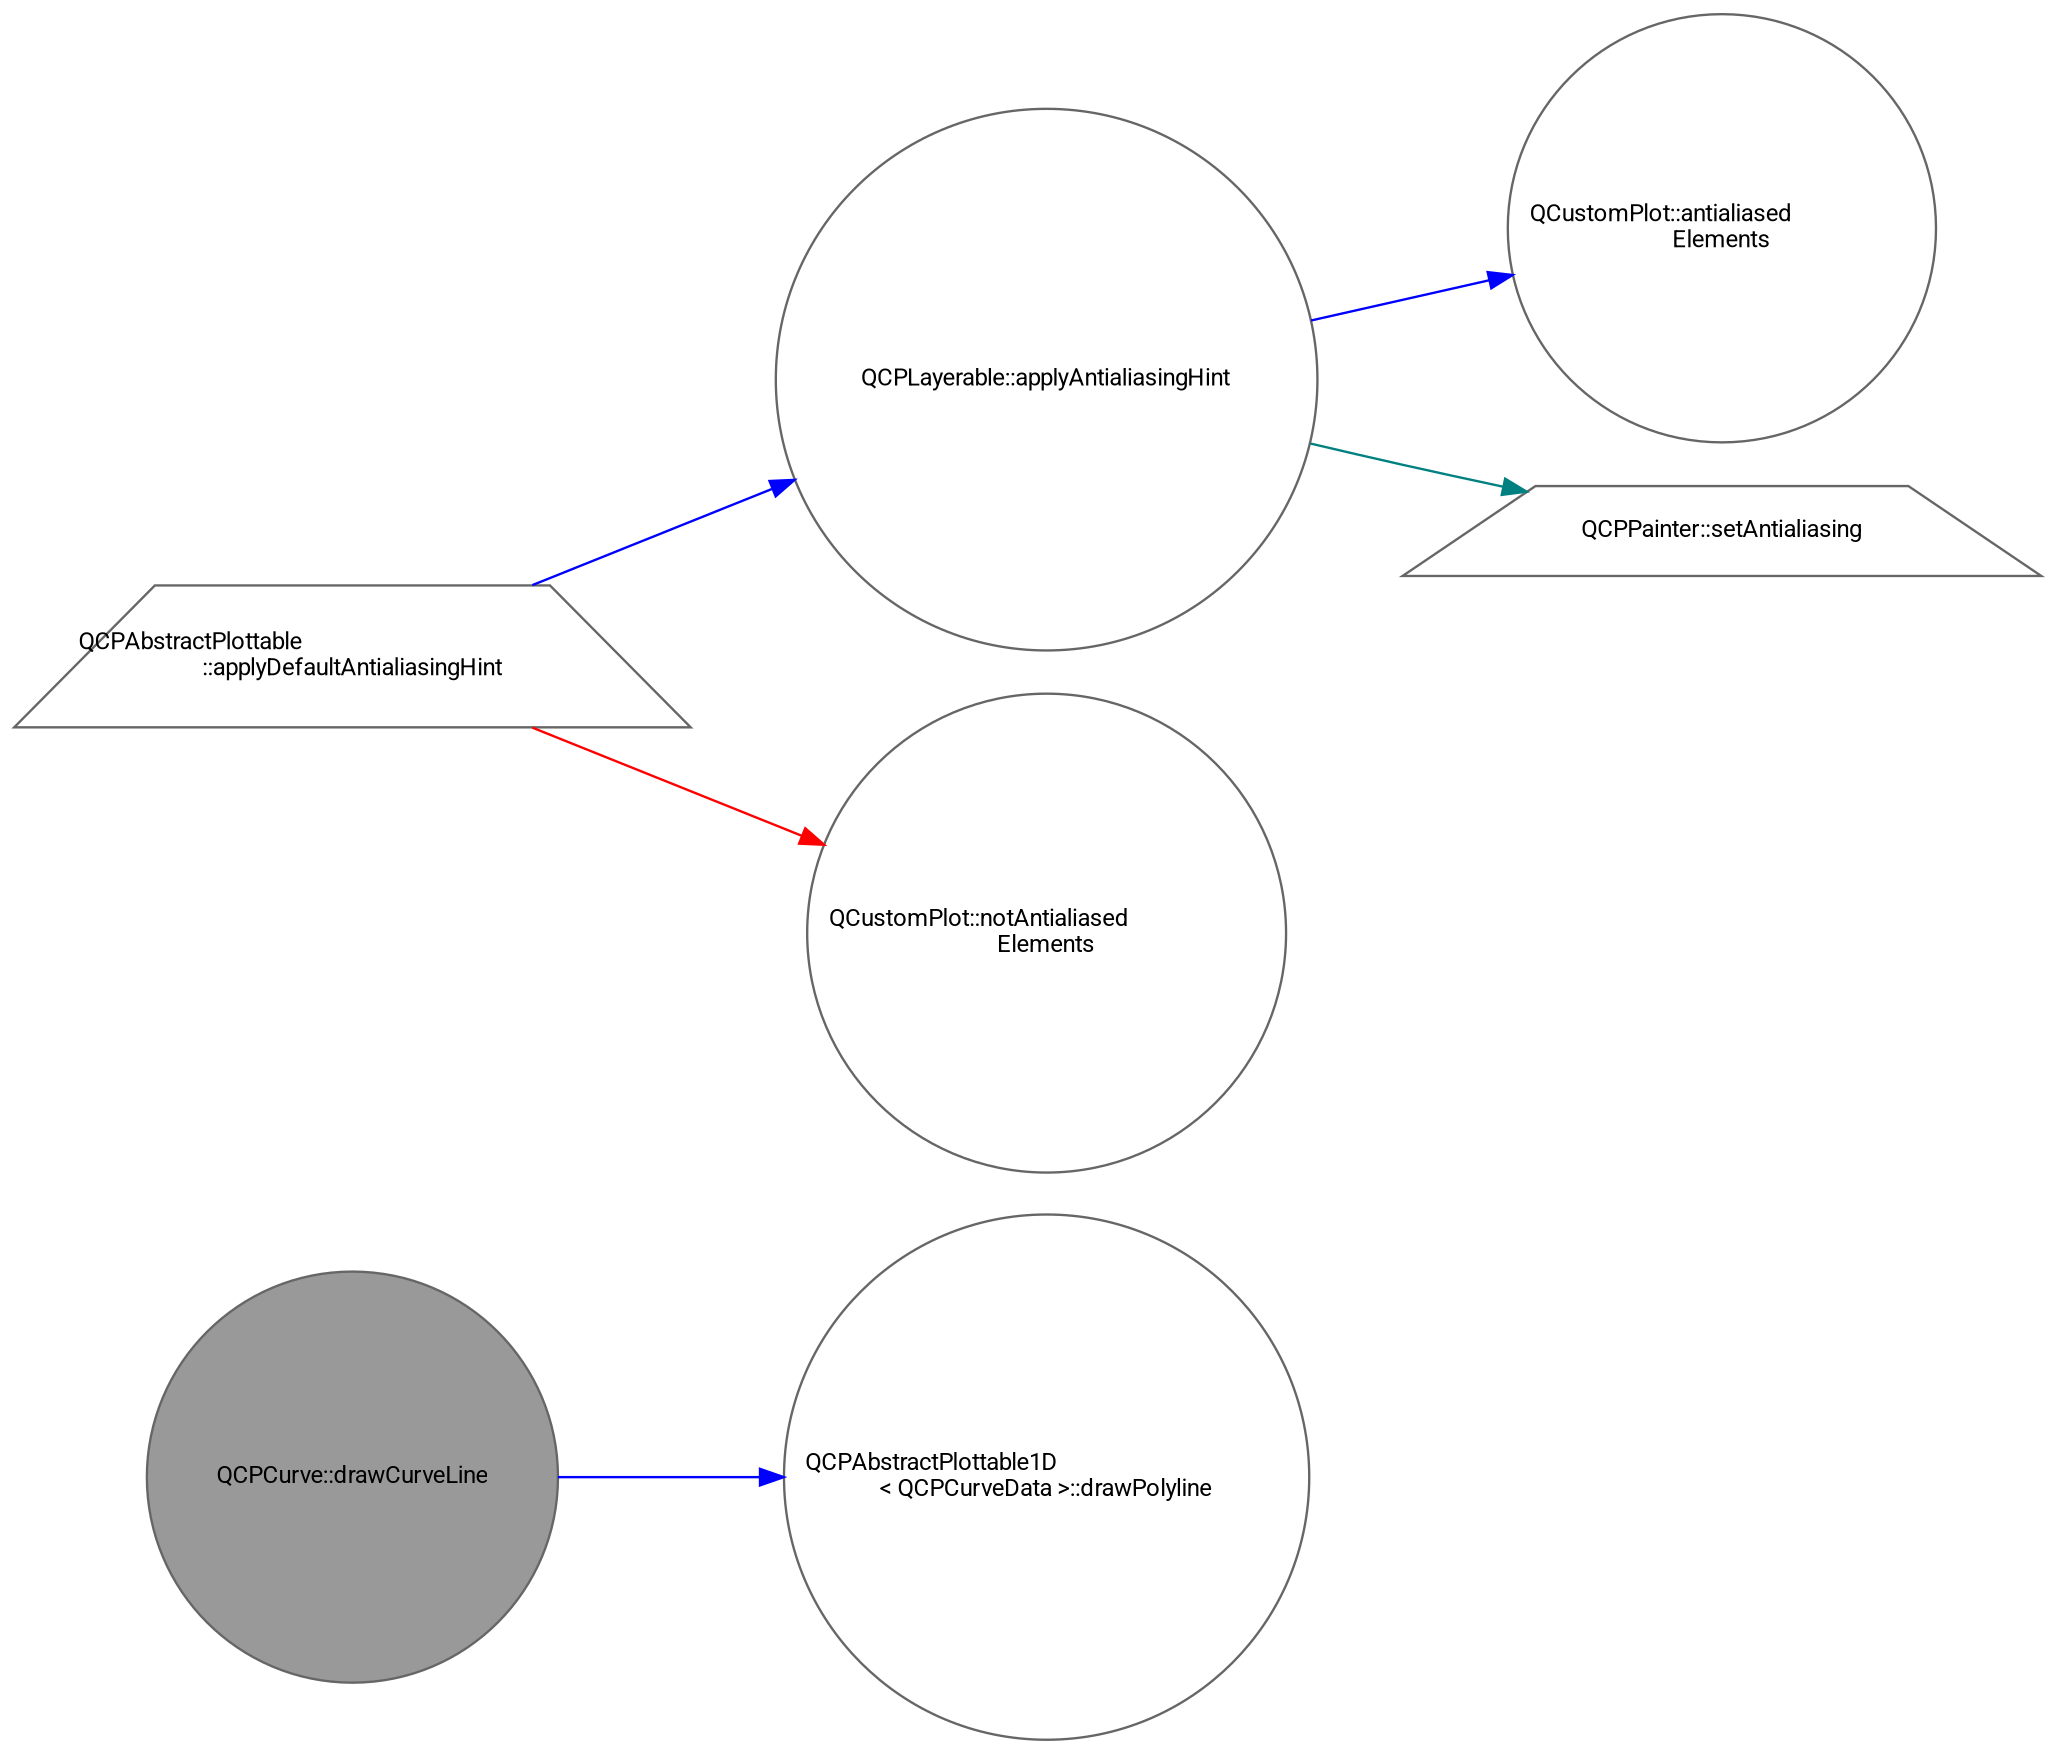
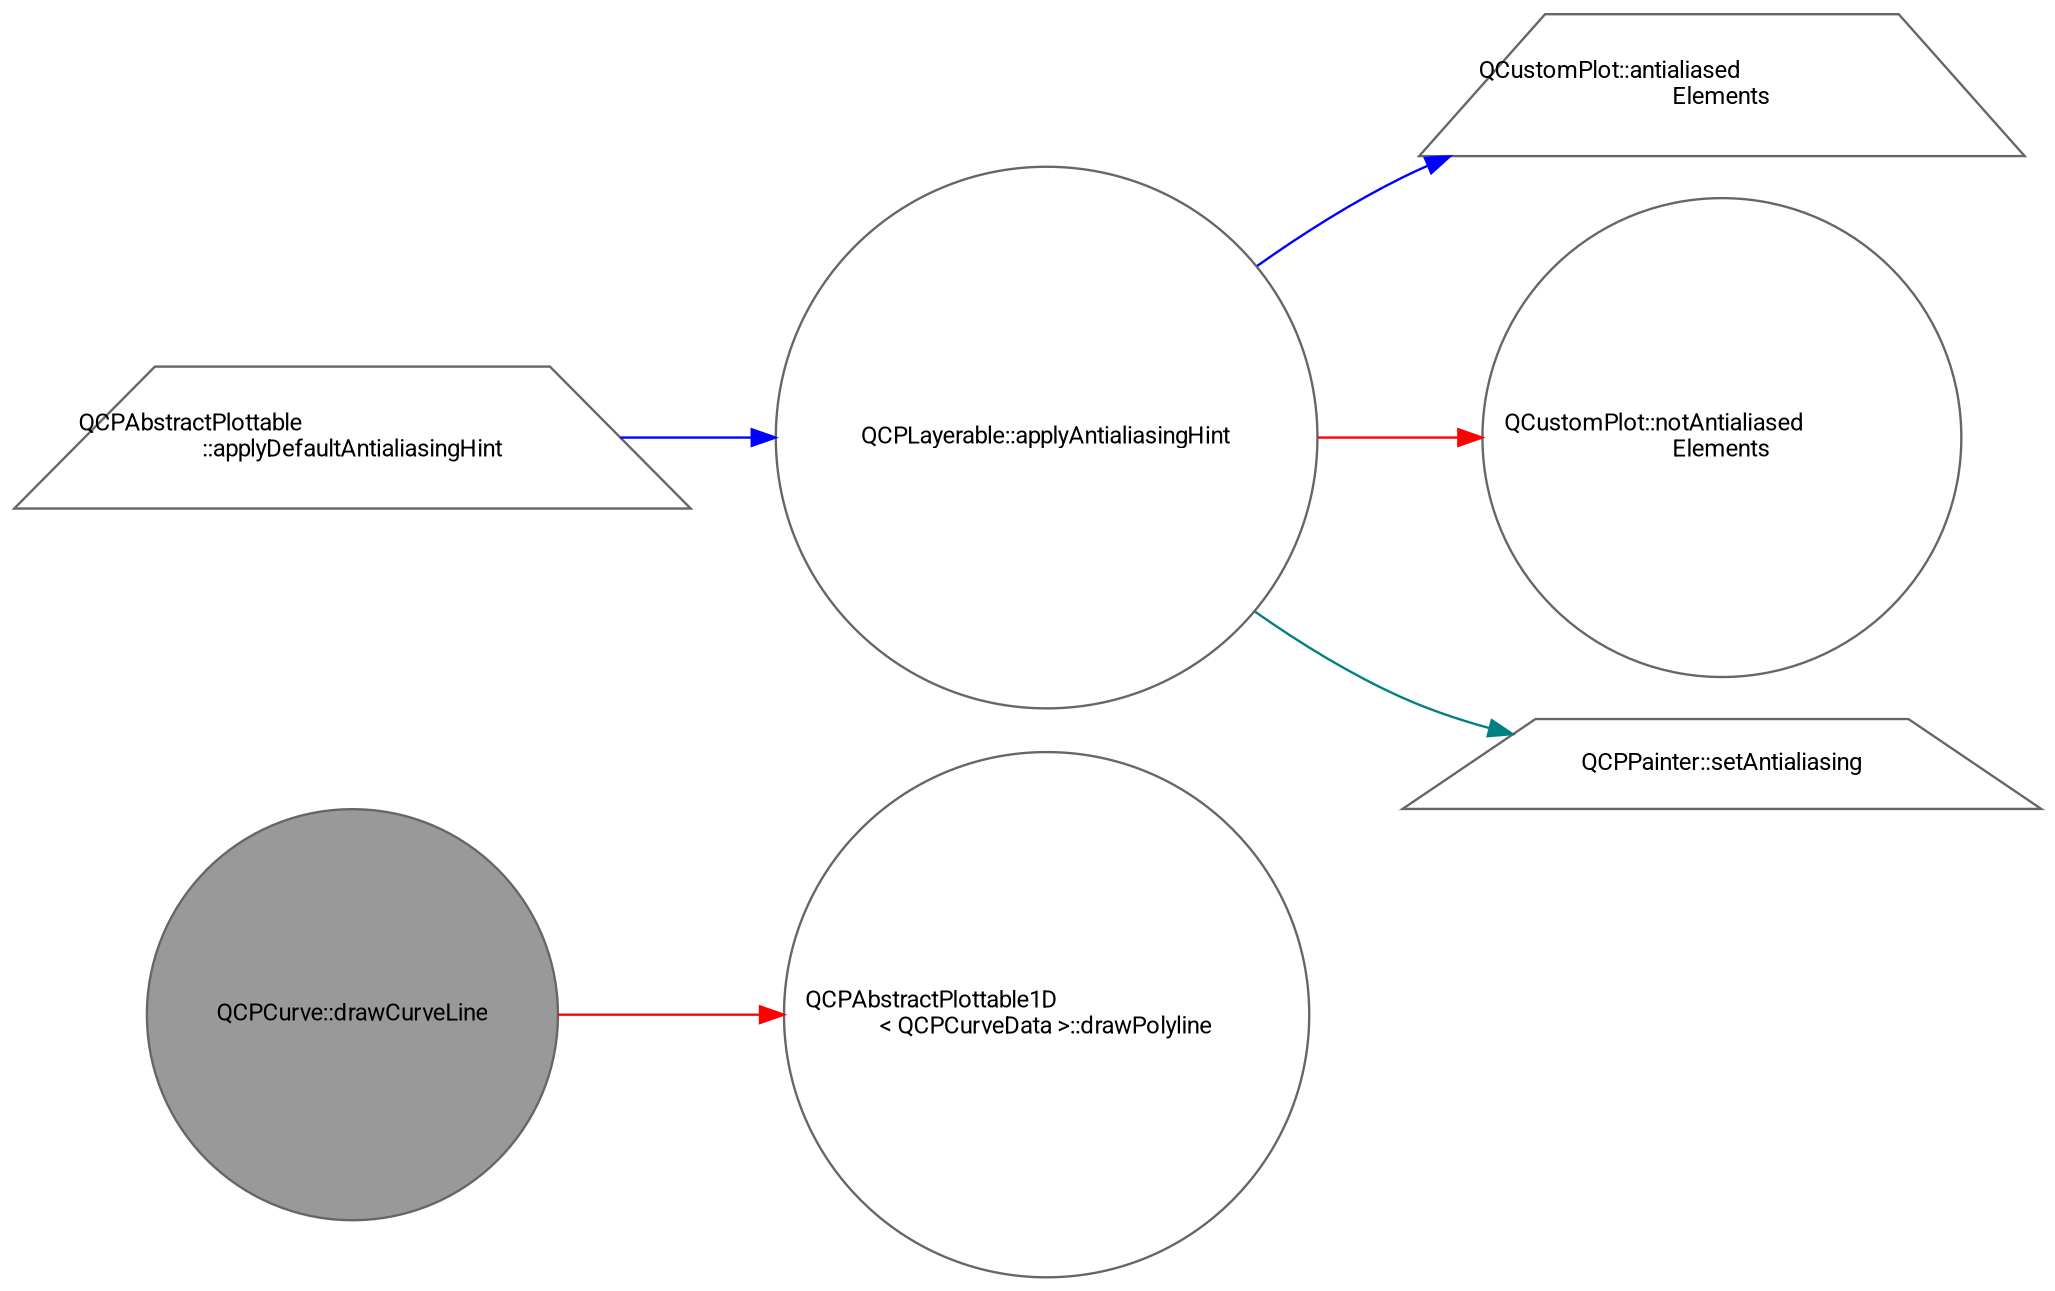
  digraph {
    fontname=Roboto
    rankdir=LR
    node [color=grey40 fillcolor=white fontname=Roboto fontsize=10 shape=circle style=filled]
    edge [color=red fontname=Roboto fontsize=10 labelfontname=Helvetica labelfontsize=10 style=solid]
    n1 [color=gray40 fillcolor=grey60 fontcolor=black height=0.2 label="QCPCurve::drawCurveLine" width=0.4]
    n2 [height=0.2 label="QCPAbstractPlottable1D\l\< QCPCurveData \>::drawPolyline" width=0.4]
    n3 [height=0.2 label="QCPAbstractPlottable\l::applyDefaultAntialiasingHint" shape=trapezium width=0.4]
    n4 [height=0.2 label="QCPLayerable::applyAntialiasingHint" width=0.4]
-   n5 [height=0.2 label="QCustomPlot::antialiased\lElements" width=0.4]
+   n5 [height=0.2 label="QCustomPlot::antialiased\lElements" shape=trapezium width=0.4]
    n6 [height=0.2 label="QCustomPlot::notAntialiased\lElements" width=0.4]
    n7 [height=0.2 label="QCPPainter::setAntialiasing" shape=trapezium width=0.4]
-   n1 -> n2 [color=blue]
+   n1 -> n2
    n3 -> n4 [color=blue]
    n4 -> n5 [color=blue]
-   n3 -> n6
+   n4 -> n6
    n4 -> n7 [color=teal]
  }
